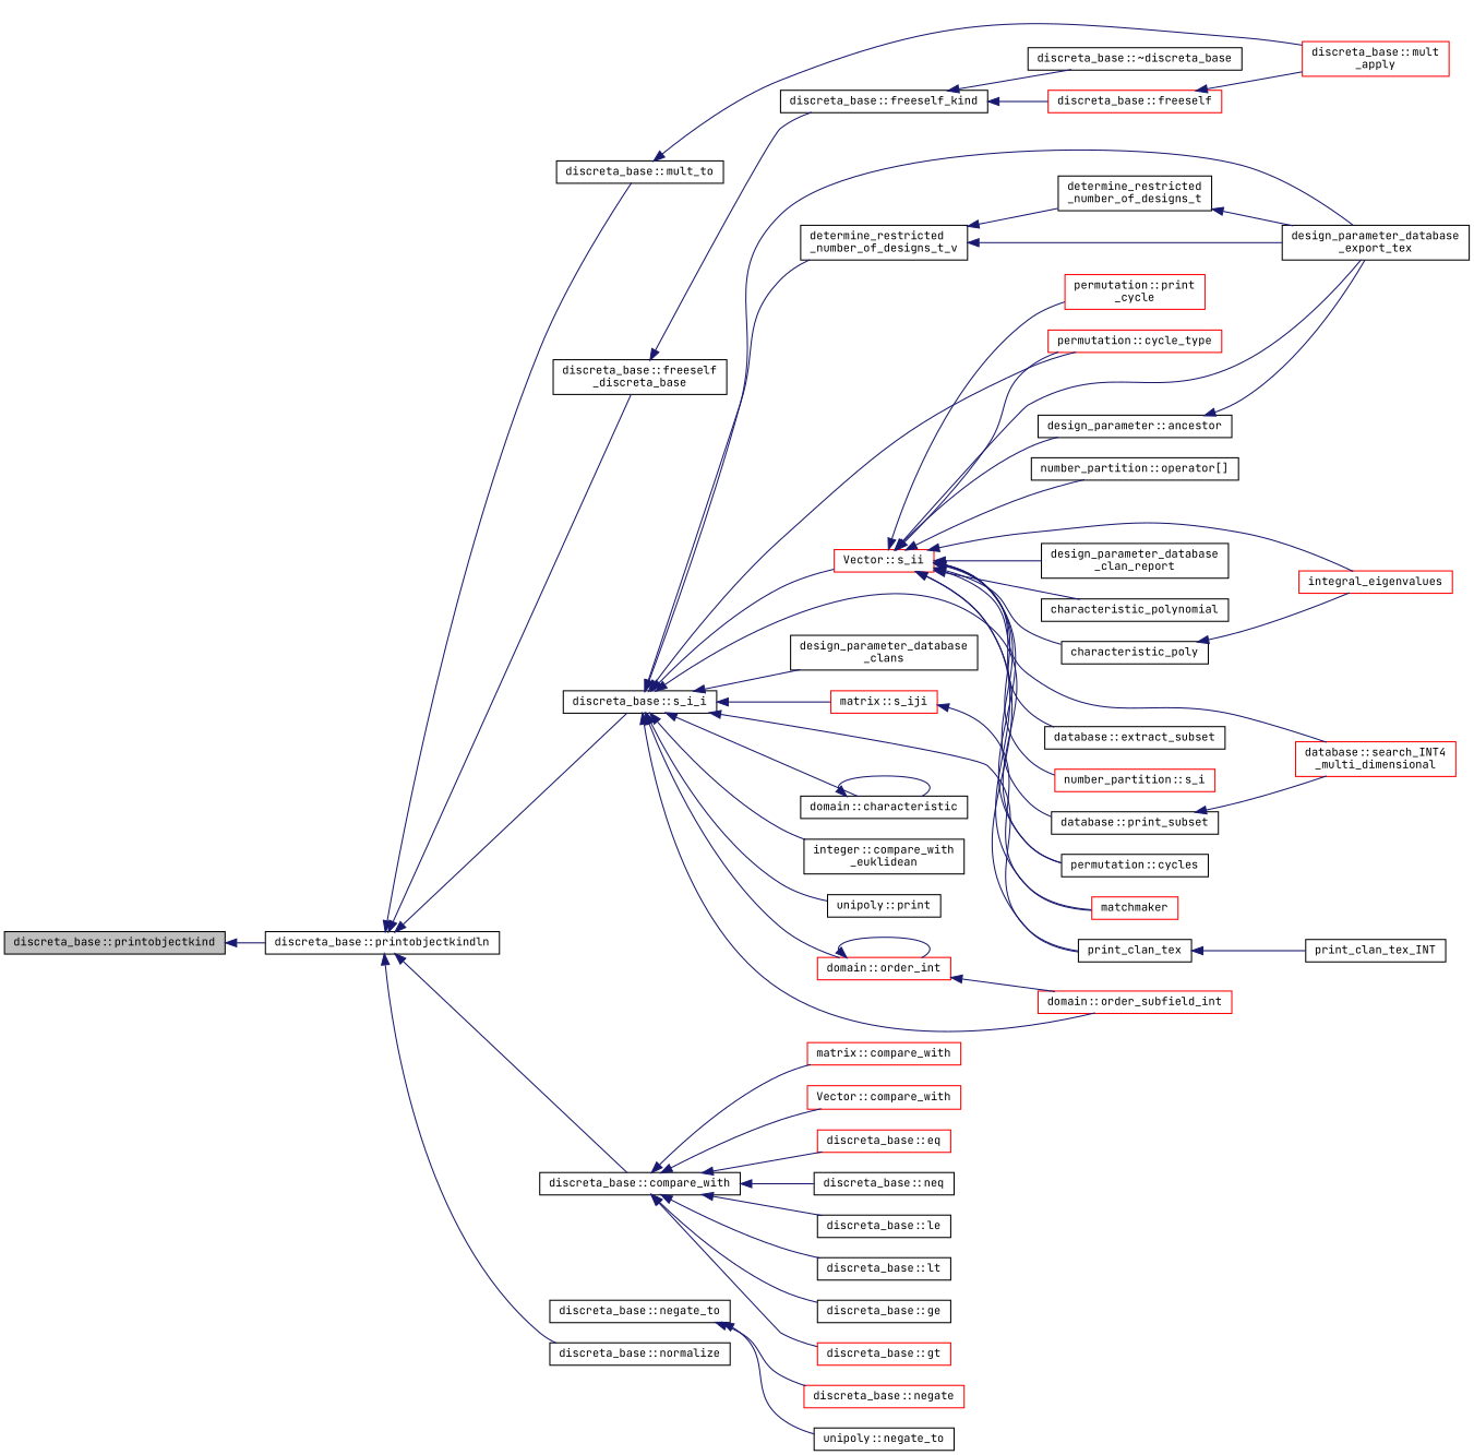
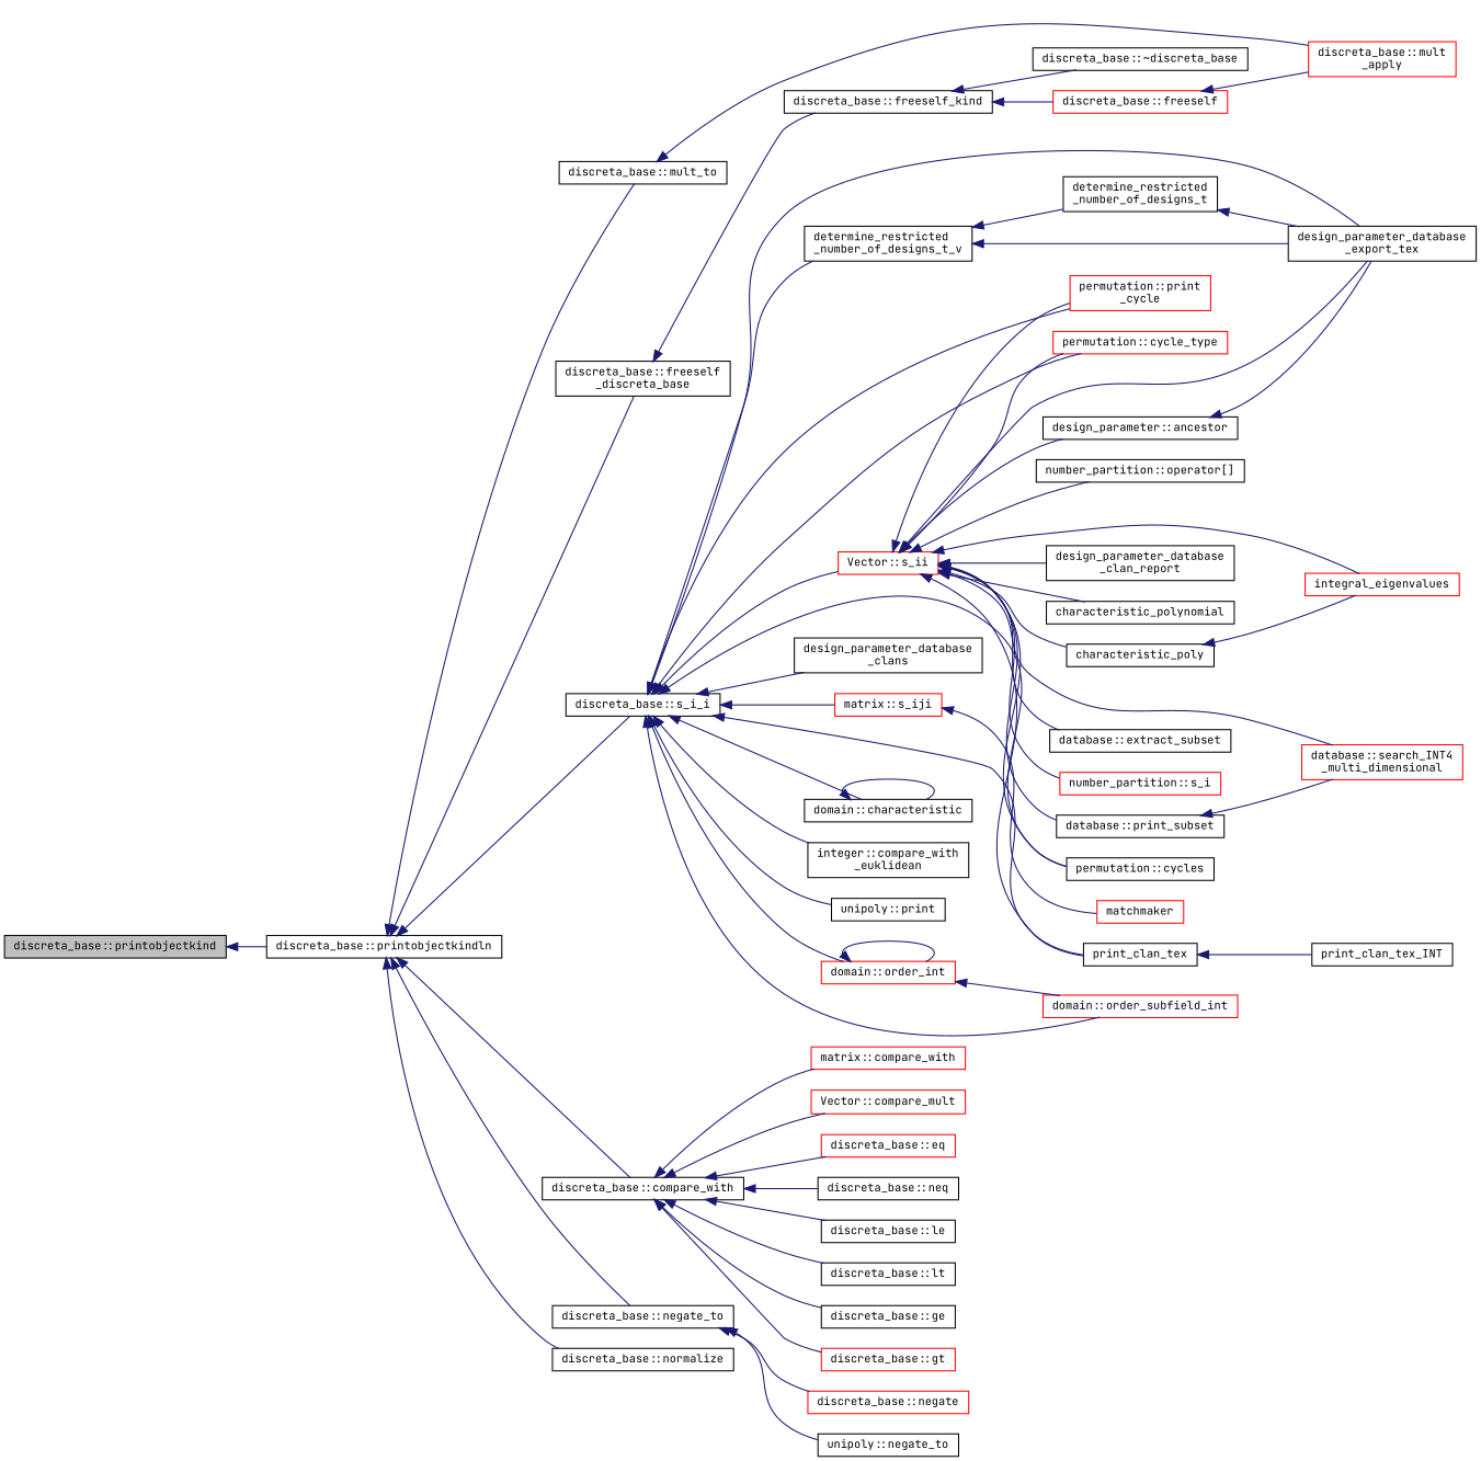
  digraph {
    fontname="JetBrains Mono"
    rankdir=LR
    node [color=black fillcolor=white fontname="JetBrains Mono" fontsize=10 shape=record style=filled]
    edge [color=midnightblue dir=back fontname="JetBrains Mono" fontsize=10 labelfontname=Helvetica labelfontsize=10 style=solid]
    n1 [fillcolor=grey75 fontcolor=black height=0.2 label="discreta_base::printobjectkind" width=0.4]
    n2 [height=0.2 label="discreta_base::printobjectkindln" width=0.4]
    n3 [height=0.2 label="discreta_base::freeself\l_discreta_base" width=0.4]
    n4 [height=0.2 label="discreta_base::s_i_i" width=0.4]
    n5 [height=0.2 label="discreta_base::compare_with" width=0.4]
    n6 [height=0.2 label="discreta_base::mult_to" width=0.4]
    n7 [height=0.2 label="discreta_base::negate_to" width=0.4]
    n8 [height=0.2 label="discreta_base::normalize" width=0.4]
    n9 [height=0.2 label="discreta_base::freeself_kind" width=0.4]
    n10 [height=0.2 label=print_clan_tex width=0.4]
    n11 [height=0.2 label="design_parameter_database\l_export_tex" width=0.4]
    n12 [height=0.2 label="determine_restricted\l_number_of_designs_t_v" width=0.4]
    n13 [height=0.2 label="design_parameter_database\l_clans" width=0.4]
    n14 [color=red height=0.2 label="Vector::s_ii" width=0.4]
    n15 [color=red height=0.2 label="permutation::print\l_cycle" width=0.4]
    n16 [color=red height=0.2 label="permutation::cycle_type" width=0.4]
    n17 [height=0.2 label="permutation::cycles" width=0.4]
    n18 [color=red height=0.2 label="matrix::s_iji" width=0.4]
    n19 [color=red height=0.2 label="domain::order_int" width=0.4]
    n20 [color=red height=0.2 label="domain::order_subfield_int" width=0.4]
    n21 [height=0.2 label="domain::characteristic" width=0.4]
    n22 [height=0.2 label="integer::compare_with\l_euklidean" width=0.4]
    n23 [height=0.2 label="unipoly::print" width=0.4]
    n24 [color=red height=0.2 label="discreta_base::eq" width=0.4]
    n25 [height=0.2 label="discreta_base::neq" width=0.4]
    n26 [height=0.2 label="discreta_base::le" width=0.4]
    n27 [height=0.2 label="discreta_base::lt" width=0.4]
    n28 [height=0.2 label="discreta_base::ge" width=0.4]
    n29 [color=red height=0.2 label="discreta_base::gt" width=0.4]
    n30 [color=red height=0.2 label="matrix::compare_with" width=0.4]
-   n31 [color=red height=0.2 label="Vector::compare_with" width=0.4]
+   n31 [color=red height=0.2 label="Vector::compare_mult" width=0.4]
    n32 [color=red height=0.2 label="discreta_base::mult\l_apply" width=0.4]
    n33 [color=red height=0.2 label="discreta_base::negate" width=0.4]
    n34 [height=0.2 label="unipoly::negate_to" width=0.4]
    n35 [height=0.2 label="discreta_base::~discreta_base" width=0.4]
    n36 [color=red height=0.2 label="discreta_base::freeself" width=0.4]
    n37 [height=0.2 label=print_clan_tex_INT width=0.4]
    n38 [height=0.2 label="determine_restricted\l_number_of_designs_t" width=0.4]
    n39 [color=red height=0.2 label=integral_eigenvalues width=0.4]
    n40 [height=0.2 label=characteristic_poly width=0.4]
    n41 [height=0.2 label="design_parameter_database\l_clan_report" width=0.4]
    n42 [color=red height=0.2 label=matchmaker width=0.4]
    n43 [height=0.2 label=characteristic_polynomial width=0.4]
    n44 [height=0.2 label="database::print_subset" width=0.4]
    n45 [color=red height=0.2 label="database::search_INT4\l_multi_dimensional" width=0.4]
    n46 [height=0.2 label="database::extract_subset" width=0.4]
    n47 [height=0.2 label="design_parameter::ancestor" width=0.4]
    n48 [color=red height=0.2 label="number_partition::s_i" width=0.4]
    n49 [height=0.2 label="number_partition::operator[]" width=0.4]
    n1 -> n2
    n2 -> n3
    n2 -> n4
    n2 -> n5
    n2 -> n6
+   n2 -> n7
    n2 -> n8
    n3 -> n9
    n4 -> n10
    n4 -> n11
    n4 -> n12
    n4 -> n13
    n4 -> n14
+   n4 -> n15
    n4 -> n16
    n4 -> n17
    n4 -> n18
    n4 -> n19
    n4 -> n20
    n4 -> n21
    n4 -> n22
    n4 -> n23
    n5 -> n24
    n5 -> n25
    n5 -> n26
    n5 -> n27
    n5 -> n28
    n5 -> n29
    n5 -> n30
    n5 -> n31
    n6 -> n32
    n7 -> n33
    n7 -> n34
    n9 -> n35
    n9 -> n36
    n10 -> n37
    n12 -> n11
    n12 -> n38
    n14 -> n10
    n14 -> n11
    n14 -> n15
    n14 -> n16
    n14 -> n17
    n14 -> n39
    n14 -> n40
    n14 -> n41
-   n14 -> n42
    n14 -> n43
    n14 -> n44
    n14 -> n45
    n14 -> n46
    n14 -> n47
    n14 -> n48
    n14 -> n49
    n18 -> n42
    n19 -> n19
    n19 -> n20
    n21 -> n21
    n36 -> n32
    n38 -> n11
    n40 -> n39
    n44 -> n45
    n47 -> n11
  }
